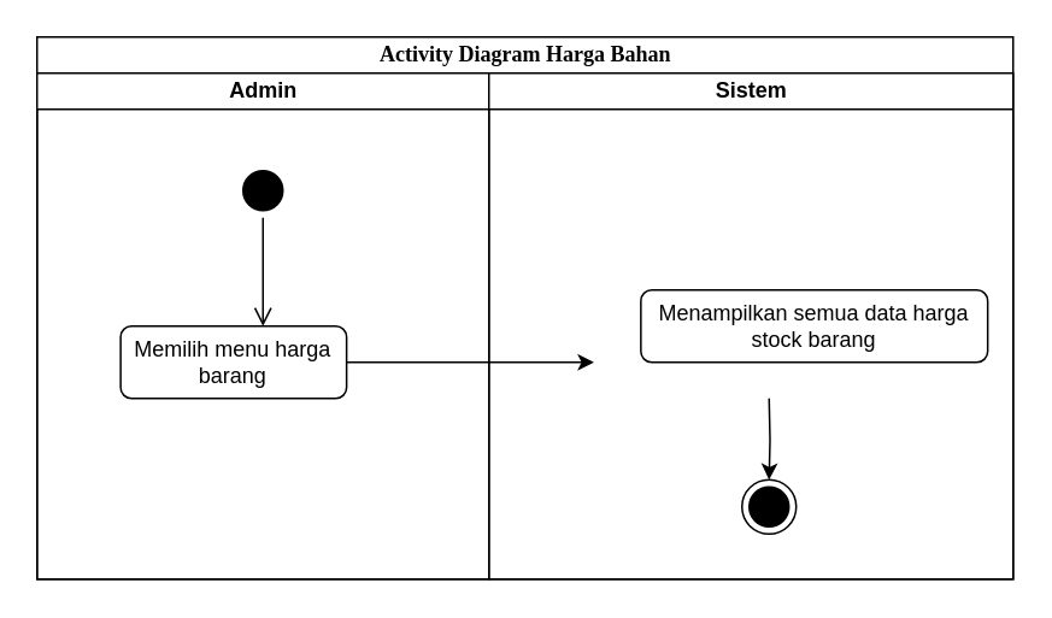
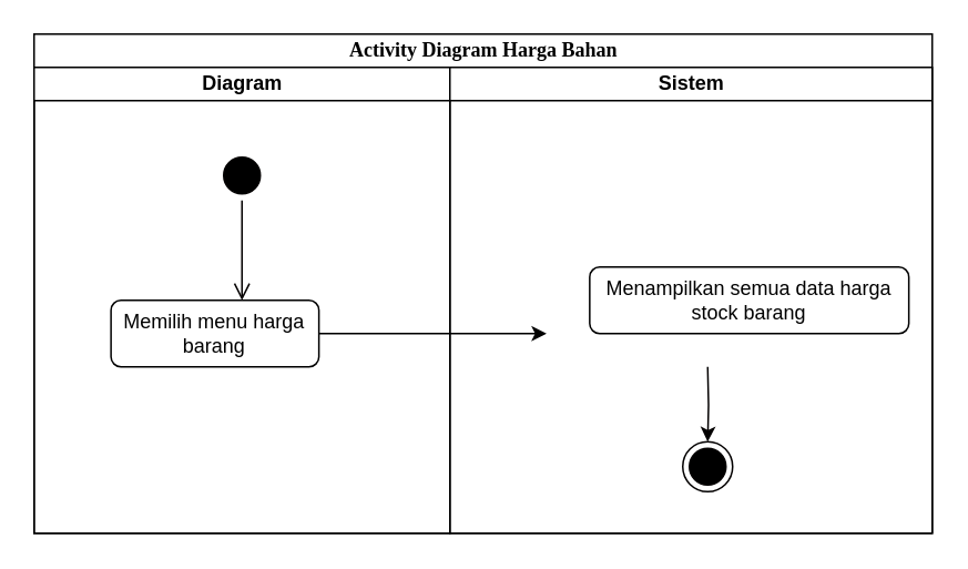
  <mxCell id="0" />
  <mxCell id="1" parent="0" />
  <mxCell id="2" value="Activity Diagram Harga Bahan" style="swimlane;html=1;childLayout=stackLayout;startSize=20;rounded=0;shadow=0;comic=0;labelBackgroundColor=none;strokeWidth=1;fontFamily=Verdana;fontSize=12;align=center;" parent="1" vertex="1"><mxGeometry x="20" y="20" width="540" height="300" as="geometry" /></mxCell>
- <mxCell id="3" value="Admin" style="swimlane;html=1;startSize=20;" parent="2" vertex="1"><mxGeometry y="20" width="250" height="280" as="geometry" /></mxCell>
+ <mxCell id="3" value="Diagram" style="swimlane;html=1;startSize=20;" parent="2" vertex="1"><mxGeometry y="20" width="250" height="280" as="geometry" /></mxCell>
  <mxCell id="4" value="" style="ellipse;html=1;shape=startState;fillColor=#000000;strokeColor=#030000;" parent="3" vertex="1"><mxGeometry x="110" y="50" width="30" height="30" as="geometry" /></mxCell>
  <mxCell id="5" value="" style="edgeStyle=orthogonalEdgeStyle;html=1;verticalAlign=bottom;endArrow=open;endSize=8;strokeColor=#030000;rounded=0;" parent="3" source="4" edge="1"><mxGeometry relative="1" as="geometry"><mxPoint x="125" y="140" as="targetPoint" /></mxGeometry></mxCell>
  <mxCell id="6" value="Memilih menu harga barang" style="rounded=1;whiteSpace=wrap;html=1;" parent="3" vertex="1"><mxGeometry x="46.25" y="140" width="125" height="40" as="geometry" /></mxCell>
  <mxCell id="7" value="Sistem" style="swimlane;html=1;startSize=20;" parent="2" vertex="1"><mxGeometry x="250" y="20" width="290" height="280" as="geometry" /></mxCell>
  <mxCell id="8" style="edgeStyle=orthogonalEdgeStyle;rounded=0;orthogonalLoop=1;jettySize=auto;html=1;strokeColor=#030000;" parent="7" target="9" edge="1"><mxGeometry relative="1" as="geometry"><mxPoint x="155.005" y="240" as="targetPoint" /><mxPoint x="155.005" y="180" as="sourcePoint" /></mxGeometry></mxCell>
  <mxCell id="9" value="" style="ellipse;html=1;shape=endState;fillColor=#000000;strokeColor=#030000;" parent="7" vertex="1"><mxGeometry x="140.005" y="225" width="30" height="30" as="geometry" /></mxCell>
  <mxCell id="10" value="Menampilkan semua data harga stock barang" style="rounded=1;whiteSpace=wrap;html=1;" parent="7" vertex="1"><mxGeometry x="84.06" y="120" width="191.88" height="40" as="geometry" /></mxCell>
  <mxCell id="11" style="edgeStyle=orthogonalEdgeStyle;rounded=0;orthogonalLoop=1;jettySize=auto;html=1;exitX=1;exitY=0.5;exitDx=0;exitDy=0;entryX=0;entryY=0.5;entryDx=0;entryDy=0;" parent="2" source="6" edge="1"><mxGeometry relative="1" as="geometry"><mxPoint x="308.12" y="180" as="targetPoint" /></mxGeometry></mxCell>
